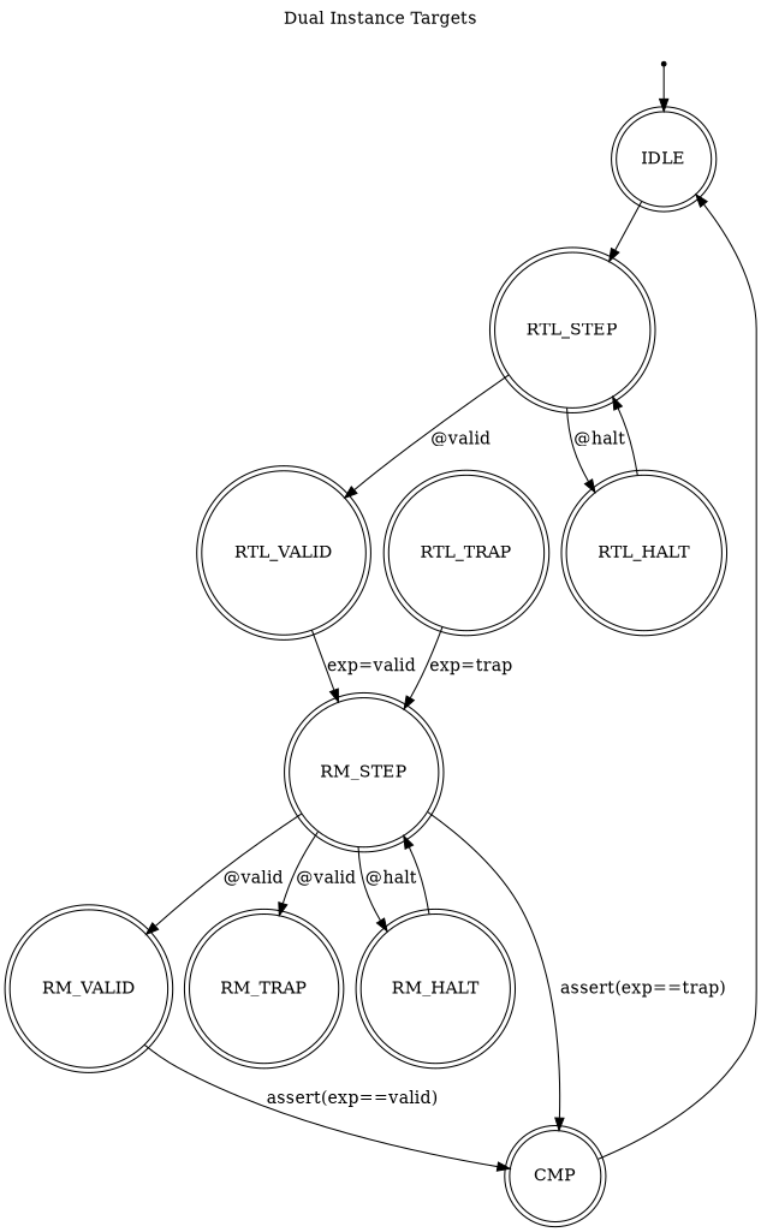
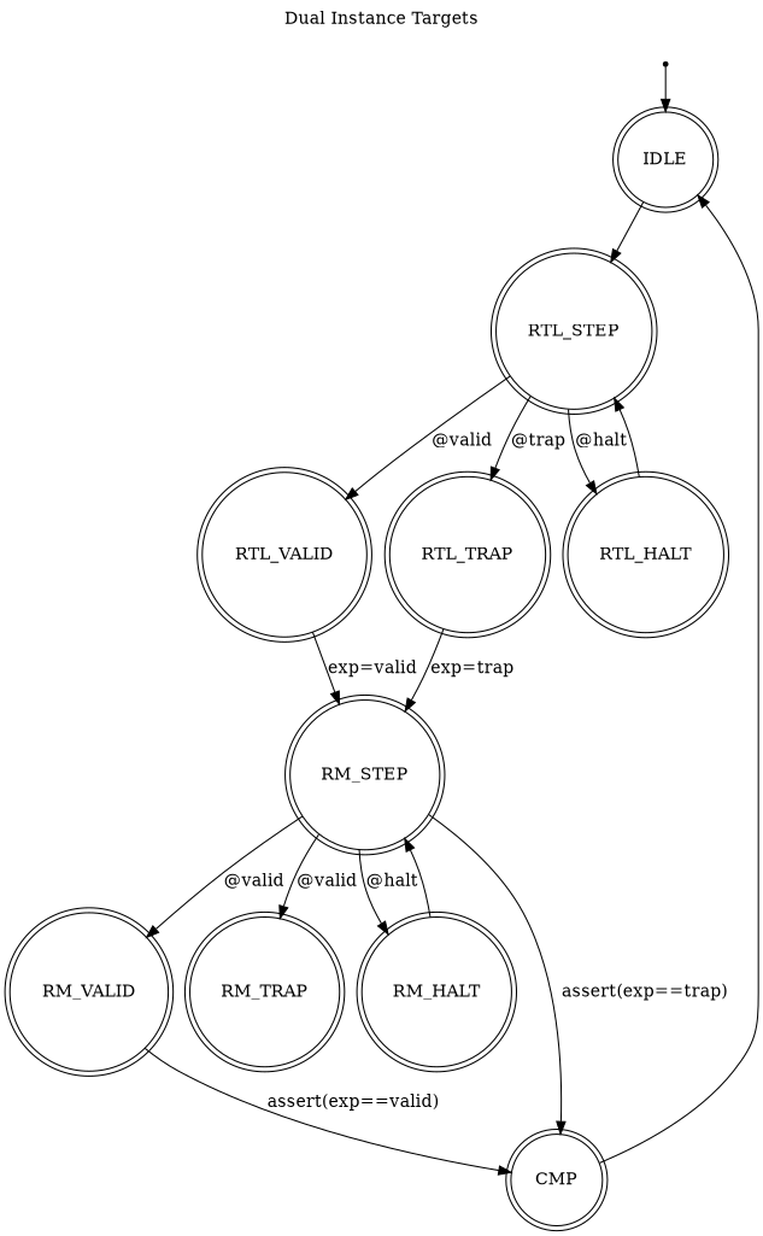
  digraph {
    label="Dual Instance Targets"
    labelloc=t
    node [shape=doublecircle]
    INIT [shape=point]
    IDLE
    RTL_STEP
    RTL_VALID
    RTL_TRAP
    RTL_HALT
    RM_STEP
    RM_VALID
    RM_TRAP
    RM_HALT
    CMP
    INIT -> IDLE
    IDLE -> RTL_STEP
    RTL_STEP -> RTL_VALID [label="@valid"]
+   RTL_STEP -> RTL_TRAP [label="@trap"]
    RTL_STEP -> RTL_HALT [label="@halt"]
    RTL_VALID -> RM_STEP [label="exp=valid"]
    RTL_TRAP -> RM_STEP [label="exp=trap"]
    RTL_HALT -> RTL_STEP
    RM_STEP -> RM_VALID [label="@valid"]
    RM_STEP -> RM_TRAP [label="@valid"]
    RM_STEP -> RM_HALT [label="@halt"]
    RM_STEP -> CMP [label="assert(exp==trap)"]
    RM_VALID -> CMP [label="assert(exp==valid)"]
    RM_HALT -> RM_STEP
    CMP -> IDLE
  }
